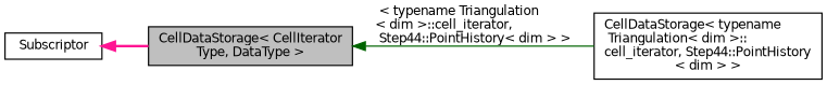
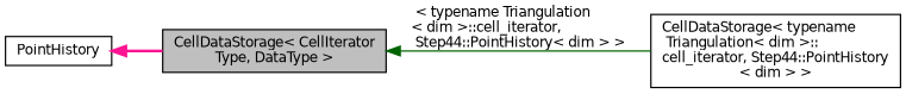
  digraph {
    rankdir=LR
    node [color=black fillcolor=white fontname=Helvetica fontsize=10 shape=record style=filled]
    edge [dir=back fontname=Helvetica fontsize=10 labelfontname=Helvetica labelfontsize=10]
    n1 [fillcolor=grey75 fontcolor=black height=0.2 label="CellDataStorage\< CellIterator\lType, DataType \>" width=0.4]
    n2 [height=0.2 label="CellDataStorage\< typename\l Triangulation\< dim \>::\lcell_iterator, Step44::PointHistory\l\< dim \> \>" width=0.4]
-   n3 [height=0.2 label=Subscriptor width=0.4]
+   n3 [height=0.2 label=PointHistory width=0.4]
    n1 -> n2 [color=darkgreen label=" \< typename Triangulation\l\< dim \>::cell_iterator,\l Step44::PointHistory\< dim \> \>" style=solid]
    n3 -> n1 [color=deeppink style=bold]
  }
